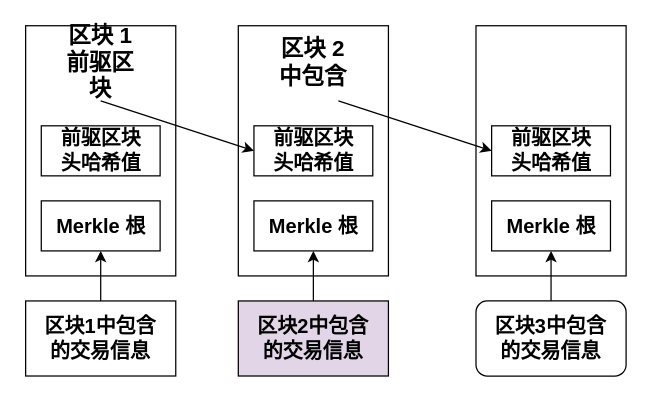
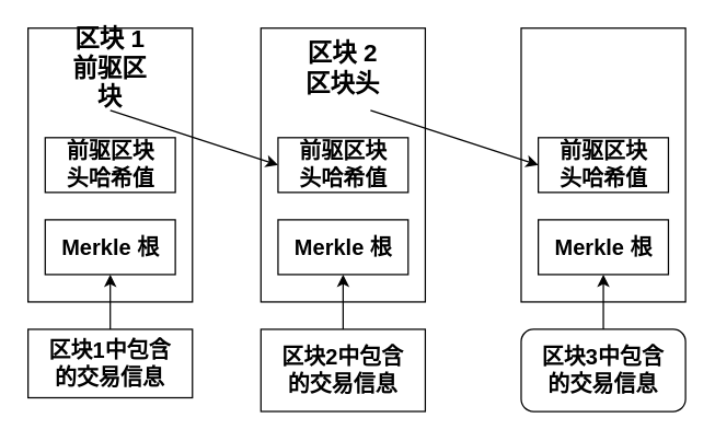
  <mxCell id="0" />
  <mxCell id="1" parent="0" />
  <mxCell id="2" value="" style="rounded=0;whiteSpace=wrap;html=1;" vertex="1" parent="1"><mxGeometry x="20" y="20" width="120" height="200" as="geometry" /></mxCell>
  <mxCell id="3" value="&lt;font style=&quot;font-size: 18px&quot;&gt;&lt;b&gt;区块 1&lt;br&gt;前驱区块&lt;br&gt;&lt;/b&gt;&lt;/font&gt;" style="text;html=1;strokeColor=none;fillColor=none;align=center;verticalAlign=middle;whiteSpace=wrap;rounded=0;" vertex="1" parent="1"><mxGeometry x="45" y="20" width="70" height="60" as="geometry" /></mxCell>
  <mxCell id="4" value="&lt;font style=&quot;font-size: 16px&quot;&gt;&lt;b&gt;前驱区块&lt;br&gt;头哈希值&lt;/b&gt;&lt;/font&gt;" style="rounded=0;whiteSpace=wrap;html=1;" vertex="1" parent="1"><mxGeometry x="32.5" y="100" width="95" height="40" as="geometry" /></mxCell>
  <mxCell id="5" value="&lt;span style=&quot;font-size: 16px&quot;&gt;&lt;b&gt;Merkle 根&lt;/b&gt;&lt;/span&gt;" style="rounded=0;whiteSpace=wrap;html=1;" vertex="1" parent="1"><mxGeometry x="32.5" y="160" width="95" height="40" as="geometry" /></mxCell>
  <mxCell id="6" style="edgeStyle=orthogonalEdgeStyle;rounded=0;orthogonalLoop=1;jettySize=auto;html=1;exitX=0.5;exitY=0;exitDx=0;exitDy=0;entryX=0.5;entryY=1;entryDx=0;entryDy=0;" edge="1" parent="1" source="7" target="5"><mxGeometry relative="1" as="geometry" /></mxCell>
- <mxCell id="7" value="&lt;b&gt;&lt;font style=&quot;font-size: 16px&quot;&gt;区块1中包含&lt;br&gt;的交易信息&lt;/font&gt;&lt;/b&gt;" style="rounded=0;whiteSpace=wrap;html=1;" vertex="1" parent="1"><mxGeometry x="20" y="240" width="120" height="60" as="geometry" /></mxCell>
+ <mxCell id="7" value="&lt;b&gt;&lt;font style=&quot;font-size: 16px&quot;&gt;区块1中包含&lt;br&gt;的交易信息&lt;/font&gt;&lt;/b&gt;" style="rounded=0;whiteSpace=wrap;html=1;" vertex="1" parent="1"><mxGeometry x="20" y="240" width="120" height="50" as="geometry" /></mxCell>
  <mxCell id="8" value="" style="group" vertex="1" connectable="0" parent="1"><mxGeometry x="190" y="20" width="120" height="280" as="geometry" /></mxCell>
  <mxCell id="9" value="" style="rounded=0;whiteSpace=wrap;html=1;" vertex="1" parent="8"><mxGeometry width="120" height="200" as="geometry" /></mxCell>
- <mxCell id="10" value="&lt;font style=&quot;font-size: 18px&quot;&gt;&lt;b&gt;区块 2&lt;br&gt;中包含&lt;br&gt;&lt;/b&gt;&lt;/font&gt;" style="text;html=1;strokeColor=none;fillColor=none;align=center;verticalAlign=middle;whiteSpace=wrap;rounded=0;" vertex="1" parent="8"><mxGeometry x="25" width="70" height="60" as="geometry" /></mxCell>
+ <mxCell id="10" value="&lt;font style=&quot;font-size: 18px&quot;&gt;&lt;b&gt;区块 2&lt;br&gt;区块头&lt;br&gt;&lt;/b&gt;&lt;/font&gt;" style="text;html=1;strokeColor=none;fillColor=none;align=center;verticalAlign=middle;whiteSpace=wrap;rounded=0;" vertex="1" parent="8"><mxGeometry x="25" width="70" height="60" as="geometry" /></mxCell>
  <mxCell id="11" value="&lt;font style=&quot;font-size: 16px&quot;&gt;&lt;b&gt;前驱区块&lt;br&gt;头哈希值&lt;/b&gt;&lt;/font&gt;" style="rounded=0;whiteSpace=wrap;html=1;" vertex="1" parent="8"><mxGeometry x="12.5" y="80" width="95" height="40" as="geometry" /></mxCell>
  <mxCell id="12" value="&lt;span style=&quot;font-size: 16px&quot;&gt;&lt;b&gt;Merkle 根&lt;/b&gt;&lt;/span&gt;" style="rounded=0;whiteSpace=wrap;html=1;" vertex="1" parent="8"><mxGeometry x="12.5" y="140" width="95" height="40" as="geometry" /></mxCell>
  <mxCell id="13" style="edgeStyle=orthogonalEdgeStyle;rounded=0;orthogonalLoop=1;jettySize=auto;html=1;exitX=0.5;exitY=0;exitDx=0;exitDy=0;entryX=0.5;entryY=1;entryDx=0;entryDy=0;" edge="1" parent="8" source="14" target="12"><mxGeometry relative="1" as="geometry" /></mxCell>
- <mxCell id="14" value="&lt;b&gt;&lt;font style=&quot;font-size: 16px&quot;&gt;区块2中包含&lt;br&gt;的交易信息&lt;/font&gt;&lt;/b&gt;" style="rounded=0;whiteSpace=wrap;html=1;fillColor=#e1d5e7;" vertex="1" parent="8"><mxGeometry y="220" width="120" height="60" as="geometry" /></mxCell>
+ <mxCell id="14" value="&lt;b&gt;&lt;font style=&quot;font-size: 16px&quot;&gt;区块2中包含&lt;br&gt;的交易信息&lt;/font&gt;&lt;/b&gt;" style="rounded=0;whiteSpace=wrap;html=1;" vertex="1" parent="8"><mxGeometry y="220" width="120" height="60" as="geometry" /></mxCell>
  <mxCell id="15" value="" style="group" vertex="1" connectable="0" parent="1"><mxGeometry x="380" y="20" width="120" height="280" as="geometry" /></mxCell>
  <mxCell id="16" value="" style="rounded=0;whiteSpace=wrap;html=1;" vertex="1" parent="15"><mxGeometry width="120" height="200" as="geometry" /></mxCell>
  <mxCell id="17" value="&lt;font style=&quot;font-size: 16px&quot;&gt;&lt;b&gt;前驱区块&lt;br&gt;头哈希值&lt;/b&gt;&lt;/font&gt;" style="rounded=0;whiteSpace=wrap;html=1;" vertex="1" parent="15"><mxGeometry x="12.5" y="80" width="95" height="40" as="geometry" /></mxCell>
  <mxCell id="18" value="&lt;span style=&quot;font-size: 16px&quot;&gt;&lt;b&gt;Merkle 根&lt;/b&gt;&lt;/span&gt;" style="rounded=0;whiteSpace=wrap;html=1;" vertex="1" parent="15"><mxGeometry x="12.5" y="140" width="95" height="40" as="geometry" /></mxCell>
  <mxCell id="19" style="edgeStyle=orthogonalEdgeStyle;rounded=0;orthogonalLoop=1;jettySize=auto;html=1;exitX=0.5;exitY=0;exitDx=0;exitDy=0;entryX=0.5;entryY=1;entryDx=0;entryDy=0;" edge="1" parent="15" source="20" target="18"><mxGeometry relative="1" as="geometry" /></mxCell>
  <mxCell id="20" value="&lt;b&gt;&lt;font style=&quot;font-size: 16px&quot;&gt;区块3中包含&lt;br&gt;的交易信息&lt;/font&gt;&lt;/b&gt;" style="whiteSpace=wrap;html=1;rounded=1;" vertex="1" parent="15"><mxGeometry y="220" width="120" height="60" as="geometry" /></mxCell>
  <mxCell id="21" value="" style="endArrow=classic;html=1;entryX=0;entryY=0.5;entryDx=0;entryDy=0;exitX=0.5;exitY=1;exitDx=0;exitDy=0;" edge="1" parent="1" source="3" target="11"><mxGeometry width="50" height="50" relative="1" as="geometry"><mxPoint x="100" y="110" as="sourcePoint" /><mxPoint x="150" y="60" as="targetPoint" /></mxGeometry></mxCell>
  <mxCell id="22" value="" style="endArrow=classic;html=1;entryX=0;entryY=0.5;entryDx=0;entryDy=0;exitX=0.5;exitY=1;exitDx=0;exitDy=0;" edge="1" parent="1"><mxGeometry width="50" height="50" relative="1" as="geometry"><mxPoint x="270" y="80" as="sourcePoint" /><mxPoint x="392.5" y="120" as="targetPoint" /></mxGeometry></mxCell>
